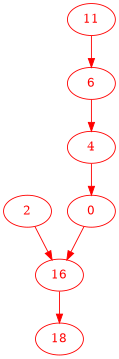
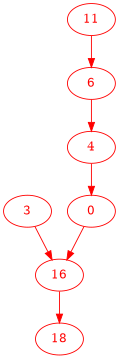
  digraph {
    node [color=red fontcolor=red]
    edge [color=red]
    0
    16
-   2
+   2 [label=3]
    18
    4
    6
    11
    0 -> 16
    16 -> 18
    2 -> 16
    4 -> 0
    6 -> 4
    11 -> 6
  }
